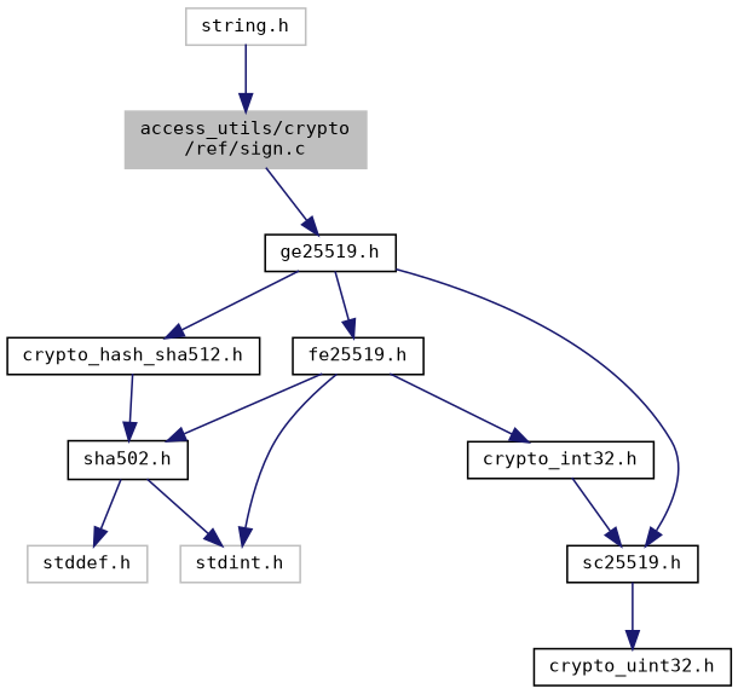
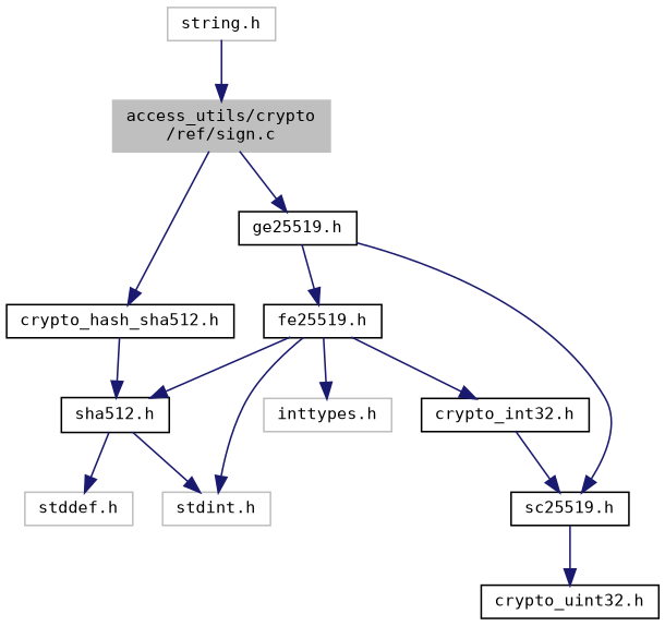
  digraph {
    fontname="DejaVu Sans Mono"
    node [color=black fillcolor=white fontname="DejaVu Sans Mono" fontsize=10 shape=record style=filled]
    edge [color=midnightblue fontname="DejaVu Sans Mono" fontsize=10 labelfontname=Helvetica labelfontsize=10 style=solid]
    n1 [color=grey75 fillcolor=grey75 fontcolor=black height=0.2 label="access_utils/crypto\l/ref/sign.c" width=0.4]
    n2 [height=0.2 label="crypto_hash_sha512.h" width=0.4]
    n3 [height=0.2 label="ge25519.h" width=0.4]
    n4 [color=grey75 height=0.2 label="string.h" width=0.4]
-   n5 [height=0.2 label="sha502.h" width=0.4]
+   n5 [height=0.2 label="sha512.h" width=0.4]
    n6 [height=0.2 label="fe25519.h" width=0.4]
    n7 [height=0.2 label="sc25519.h" width=0.4]
    n8 [color=grey75 height=0.2 label="stddef.h" width=0.4]
    n9 [color=grey75 height=0.2 label="stdint.h" width=0.4]
+   n10 [color=grey75 height=0.2 label="inttypes.h" width=0.4]
    n11 [height=0.2 label="crypto_int32.h" width=0.4]
    n12 [height=0.2 label="crypto_uint32.h" width=0.4]
-   n3 -> n2
+   n1 -> n2
    n1 -> n3
    n2 -> n5
    n3 -> n6
    n3 -> n7
    n4 -> n1
    n5 -> n8
    n5 -> n9
    n6 -> n5
    n6 -> n9
+   n6 -> n10
    n6 -> n11
    n7 -> n12
    n11 -> n7
  }
